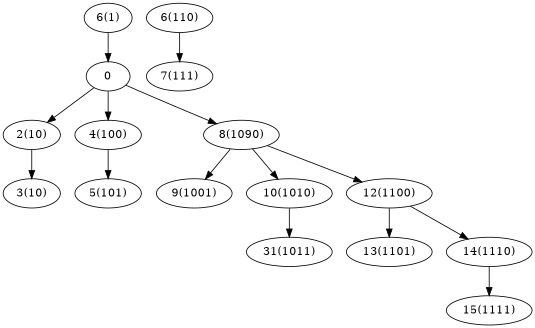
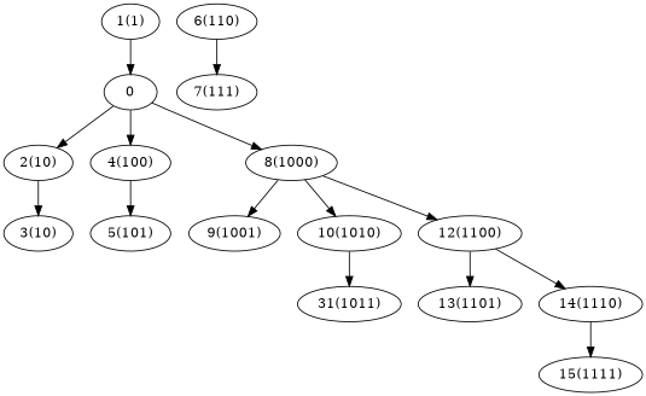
  digraph {
    fontname="DejaVu Serif"
    node [fontname="DejaVu Serif"]
    edge [fontname="DejaVu Serif"]
-   n1 [label="6(1)"]
+   n1 [label="1(1)"]
    0
    n3 [label="2(10)"]
    n4 [label="3(10)"]
    n5 [label="4(100)"]
    n6 [label="5(101)"]
    n7 [label="6(110)"]
    n8 [label="7(111)"]
-   n9 [label="8(1090)"]
+   n9 [label="8(1000)"]
    n10 [label="9(1001)"]
    n11 [label="10(1010)"]
    n12 [label="12(1100)"]
    n13 [label="31(1011)"]
    n14 [label="13(1101)"]
    n15 [label="14(1110)"]
    n16 [label="15(1111)"]
    n1 -> 0
    0 -> n3
    0 -> n5
    0 -> n9
    n3 -> n4
    n5 -> n6
    n7 -> n8
    n9 -> n10
    n9 -> n11
    n9 -> n12
    n11 -> n13
    n12 -> n14
    n12 -> n15
    n15 -> n16
  }
